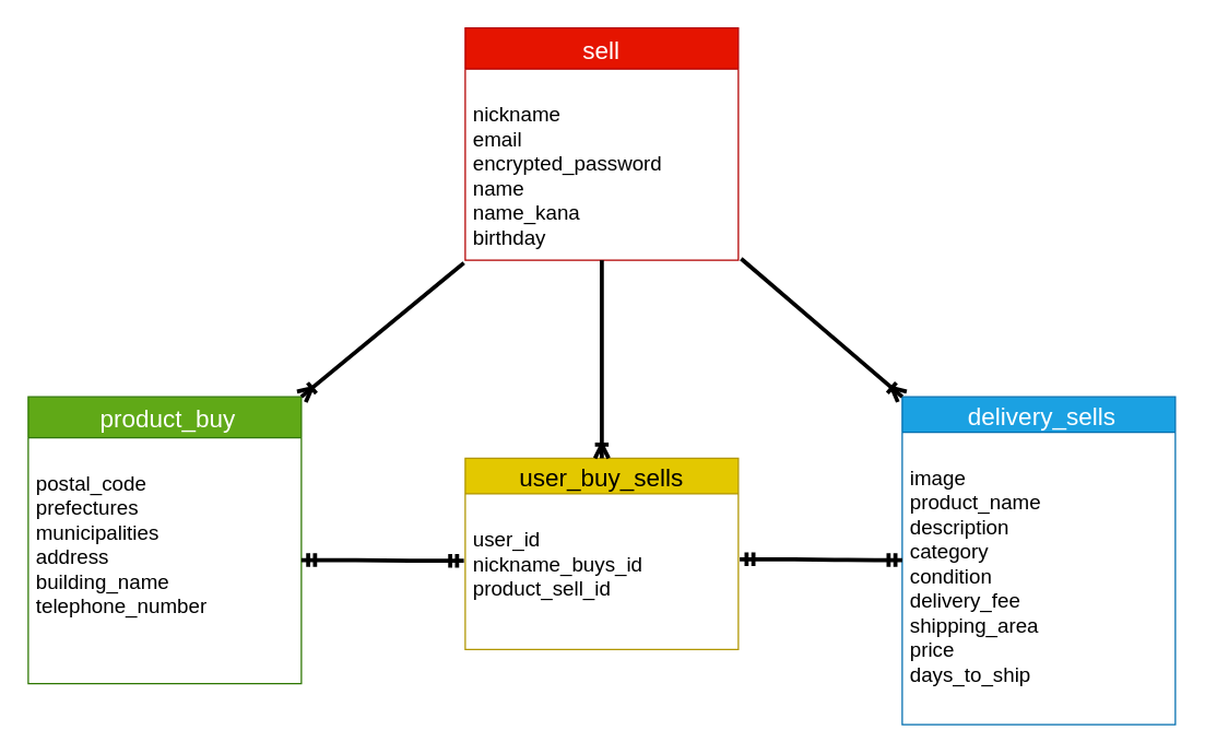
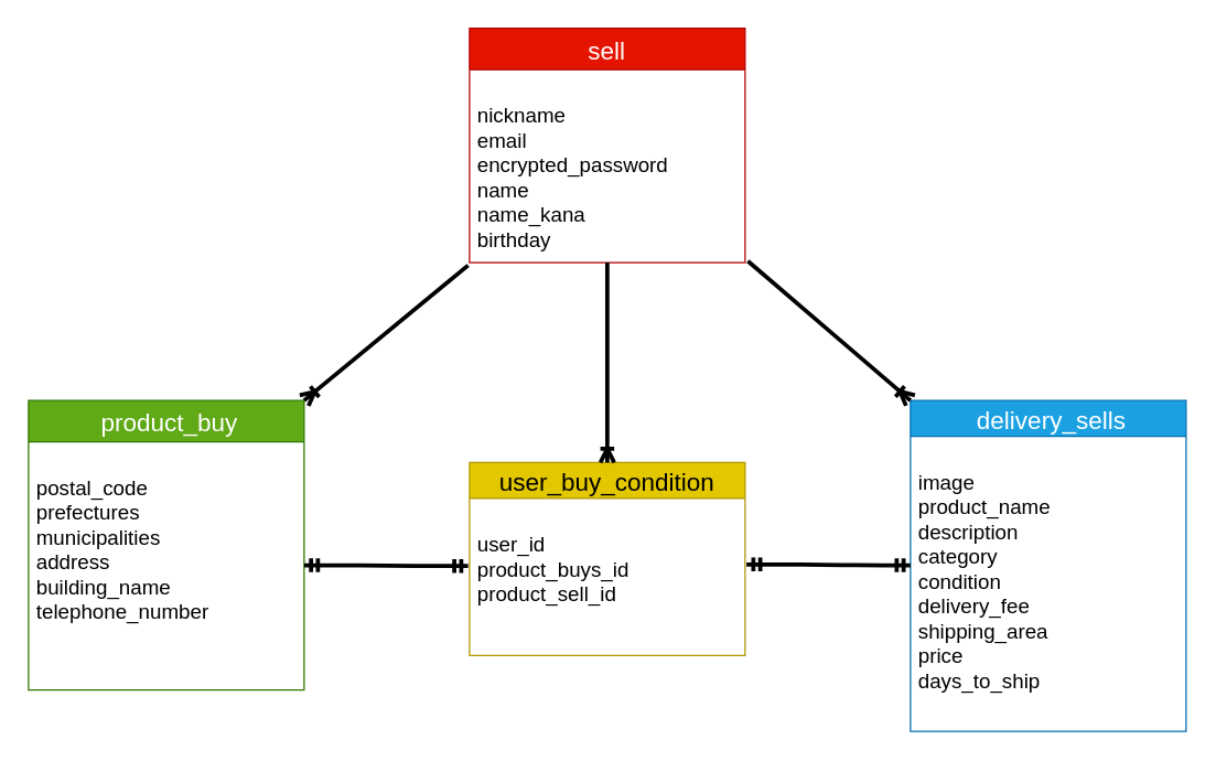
  <mxCell id="0" />
  <mxCell id="1" parent="0" />
  <mxCell id="2" value=" product_buy" style="swimlane;fontStyle=0;childLayout=stackLayout;horizontal=1;startSize=30;horizontalStack=0;resizeParent=1;resizeParentMax=0;resizeLast=0;collapsible=1;marginBottom=0;align=center;fontSize=18;labelBackgroundColor=none;labelBorderColor=none;fillColor=#60a917;strokeColor=#2D7600;fontColor=#ffffff;" parent="1" vertex="1"><mxGeometry x="20" y="290" width="200" height="210" as="geometry" /></mxCell>
  <mxCell id="3" value="&#10;postal_code&#10;prefectures&#10;municipalities&#10;address&#10;building_name&#10;telephone_number&#10;&#10;&#10;" style="text;strokeColor=none;fillColor=none;spacingLeft=4;spacingRight=4;overflow=hidden;rotatable=0;points=[[0,0.5],[1,0.5]];portConstraint=eastwest;fontSize=15;" parent="2" vertex="1"><mxGeometry y="30" width="200" height="180" as="geometry" /></mxCell>
  <mxCell id="4" value="sell" style="swimlane;fontStyle=0;childLayout=stackLayout;horizontal=1;startSize=30;horizontalStack=0;resizeParent=1;resizeParentMax=0;resizeLast=0;collapsible=1;marginBottom=0;align=center;fontSize=18;fillColor=#e51400;strokeColor=#B20000;fontColor=#ffffff;" parent="1" vertex="1"><mxGeometry x="340" y="20" width="200" height="170" as="geometry" /></mxCell>
  <mxCell id="5" value="&#10;nickname&#10;email &#10;encrypted_password&#10;name&#10;name_kana&#10;birthday&#10;" style="text;strokeColor=none;fillColor=none;spacingLeft=4;spacingRight=4;overflow=hidden;rotatable=0;points=[[0,0.5],[1,0.5]];portConstraint=eastwest;fontSize=15;" parent="4" vertex="1"><mxGeometry y="30" width="200" height="140" as="geometry" /></mxCell>
  <mxCell id="6" value=" delivery_sells" style="swimlane;fontStyle=0;childLayout=stackLayout;horizontal=1;startSize=26;horizontalStack=0;resizeParent=1;resizeParentMax=0;resizeLast=0;collapsible=1;marginBottom=0;align=center;fontSize=18;fillColor=#1ba1e2;strokeColor=#006EAF;fontColor=#ffffff;" parent="1" vertex="1"><mxGeometry x="660" y="290" width="200" height="240" as="geometry" /></mxCell>
  <mxCell id="7" value="&#10;image&#10;product_name&#10;description&#10;category&#10;condition&#10;delivery_fee&#10;shipping_area&#10;price&#10;days_to_ship&#10;&#10;&#10;" style="text;strokeColor=none;fillColor=none;spacingLeft=4;spacingRight=4;overflow=hidden;rotatable=0;points=[[0,0.5],[1,0.5]];portConstraint=eastwest;fontSize=15;" parent="6" vertex="1"><mxGeometry y="26" width="200" height="214" as="geometry" /></mxCell>
- <mxCell id="8" value="user_buy_sells" style="swimlane;fontStyle=0;childLayout=stackLayout;horizontal=1;startSize=26;horizontalStack=0;resizeParent=1;resizeParentMax=0;resizeLast=0;collapsible=1;marginBottom=0;align=center;fontSize=18;labelBackgroundColor=none;fillColor=#e3c800;strokeColor=#B09500;fontColor=#000000;" parent="1" vertex="1"><mxGeometry x="340" y="335" width="200" height="140" as="geometry" /></mxCell>
- <mxCell id="9" value="&#10;user_id&#10;nickname_buys_id&#10;product_sell_id" style="text;strokeColor=none;fillColor=none;spacingLeft=4;spacingRight=4;overflow=hidden;rotatable=0;points=[[0,0.5],[1,0.5]];portConstraint=eastwest;fontSize=15;" parent="8" vertex="1"><mxGeometry y="26" width="200" height="114" as="geometry" /></mxCell>
+ <mxCell id="8" value="user_buy_condition" style="swimlane;fontStyle=0;childLayout=stackLayout;horizontal=1;startSize=26;horizontalStack=0;resizeParent=1;resizeParentMax=0;resizeLast=0;collapsible=1;marginBottom=0;align=center;fontSize=18;labelBackgroundColor=none;fillColor=#e3c800;strokeColor=#B09500;fontColor=#000000;" parent="1" vertex="1"><mxGeometry x="340" y="335" width="200" height="140" as="geometry" /></mxCell>
+ <mxCell id="9" value="&#10;user_id&#10;product_buys_id&#10;product_sell_id" style="text;strokeColor=none;fillColor=none;spacingLeft=4;spacingRight=4;overflow=hidden;rotatable=0;points=[[0,0.5],[1,0.5]];portConstraint=eastwest;fontSize=15;" parent="8" vertex="1"><mxGeometry y="26" width="200" height="114" as="geometry" /></mxCell>
  <mxCell id="10" value="" style="edgeStyle=entityRelationEdgeStyle;fontSize=12;html=1;endArrow=ERoneToMany;strokeColor=none;rounded=0;strokeWidth=5;" parent="1" edge="1"><mxGeometry width="100" height="100" relative="1" as="geometry"><mxPoint x="260" y="50" as="sourcePoint" /><mxPoint x="130" y="270" as="targetPoint" /></mxGeometry></mxCell>
  <mxCell id="11" value="" style="fontSize=12;html=1;endArrow=ERoneToMany;strokeWidth=3;entryX=1;entryY=0;entryDx=0;entryDy=0;exitX=-0.005;exitY=1.014;exitDx=0;exitDy=0;exitPerimeter=0;" parent="1" target="2" edge="1" source="5"><mxGeometry width="100" height="100" relative="1" as="geometry"><mxPoint x="340" y="170" as="sourcePoint" /><mxPoint x="220" y="320" as="targetPoint" /></mxGeometry></mxCell>
  <mxCell id="12" value="" style="fontSize=12;html=1;endArrow=ERoneToMany;strokeWidth=3;entryX=0;entryY=0;entryDx=0;entryDy=0;exitX=1.01;exitY=0.992;exitDx=0;exitDy=0;exitPerimeter=0;" parent="1" source="5" target="6" edge="1"><mxGeometry width="100" height="100" relative="1" as="geometry"><mxPoint x="680" y="170" as="sourcePoint" /><mxPoint x="560" y="290" as="targetPoint" /></mxGeometry></mxCell>
  <mxCell id="13" value="" style="fontSize=12;html=1;endArrow=ERoneToMany;strokeWidth=3;entryX=0.5;entryY=0;entryDx=0;entryDy=0;" parent="1" target="8" edge="1"><mxGeometry width="100" height="100" relative="1" as="geometry"><mxPoint x="440" y="190" as="sourcePoint" /><mxPoint x="440" y="330" as="targetPoint" /></mxGeometry></mxCell>
  <mxCell id="14" value="" style="edgeStyle=entityRelationEdgeStyle;fontSize=12;html=1;endArrow=ERmandOne;startArrow=ERmandOne;strokeWidth=3;exitX=1.005;exitY=0.421;exitDx=0;exitDy=0;exitPerimeter=0;" edge="1" parent="1" source="9"><mxGeometry width="100" height="100" relative="1" as="geometry"><mxPoint x="550" y="410" as="sourcePoint" /><mxPoint x="660" y="409.5" as="targetPoint" /></mxGeometry></mxCell>
  <mxCell id="15" value="" style="edgeStyle=entityRelationEdgeStyle;fontSize=12;html=1;endArrow=ERmandOne;startArrow=ERmandOne;strokeWidth=3;exitX=1.005;exitY=0.421;exitDx=0;exitDy=0;exitPerimeter=0;" edge="1" parent="1"><mxGeometry width="100" height="100" relative="1" as="geometry"><mxPoint x="220" y="409.5" as="sourcePoint" /><mxPoint x="339" y="410.006" as="targetPoint" /></mxGeometry></mxCell>
